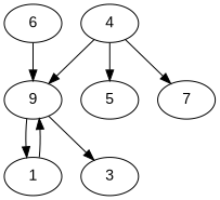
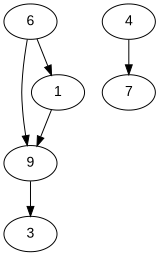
  digraph {
    fontname="Liberation Sans"
    node [fontname="Liberation Sans"]
    edge [fontname="Liberation Sans"]
    n1 [label=9]
    1
    3
    4
-   5
    7
    6
-   n1 -> 1
+   6 -> 1
    n1 -> 3
    1 -> n1
-   4 -> n1
-   4 -> 5
    4 -> 7
    6 -> n1
  }
